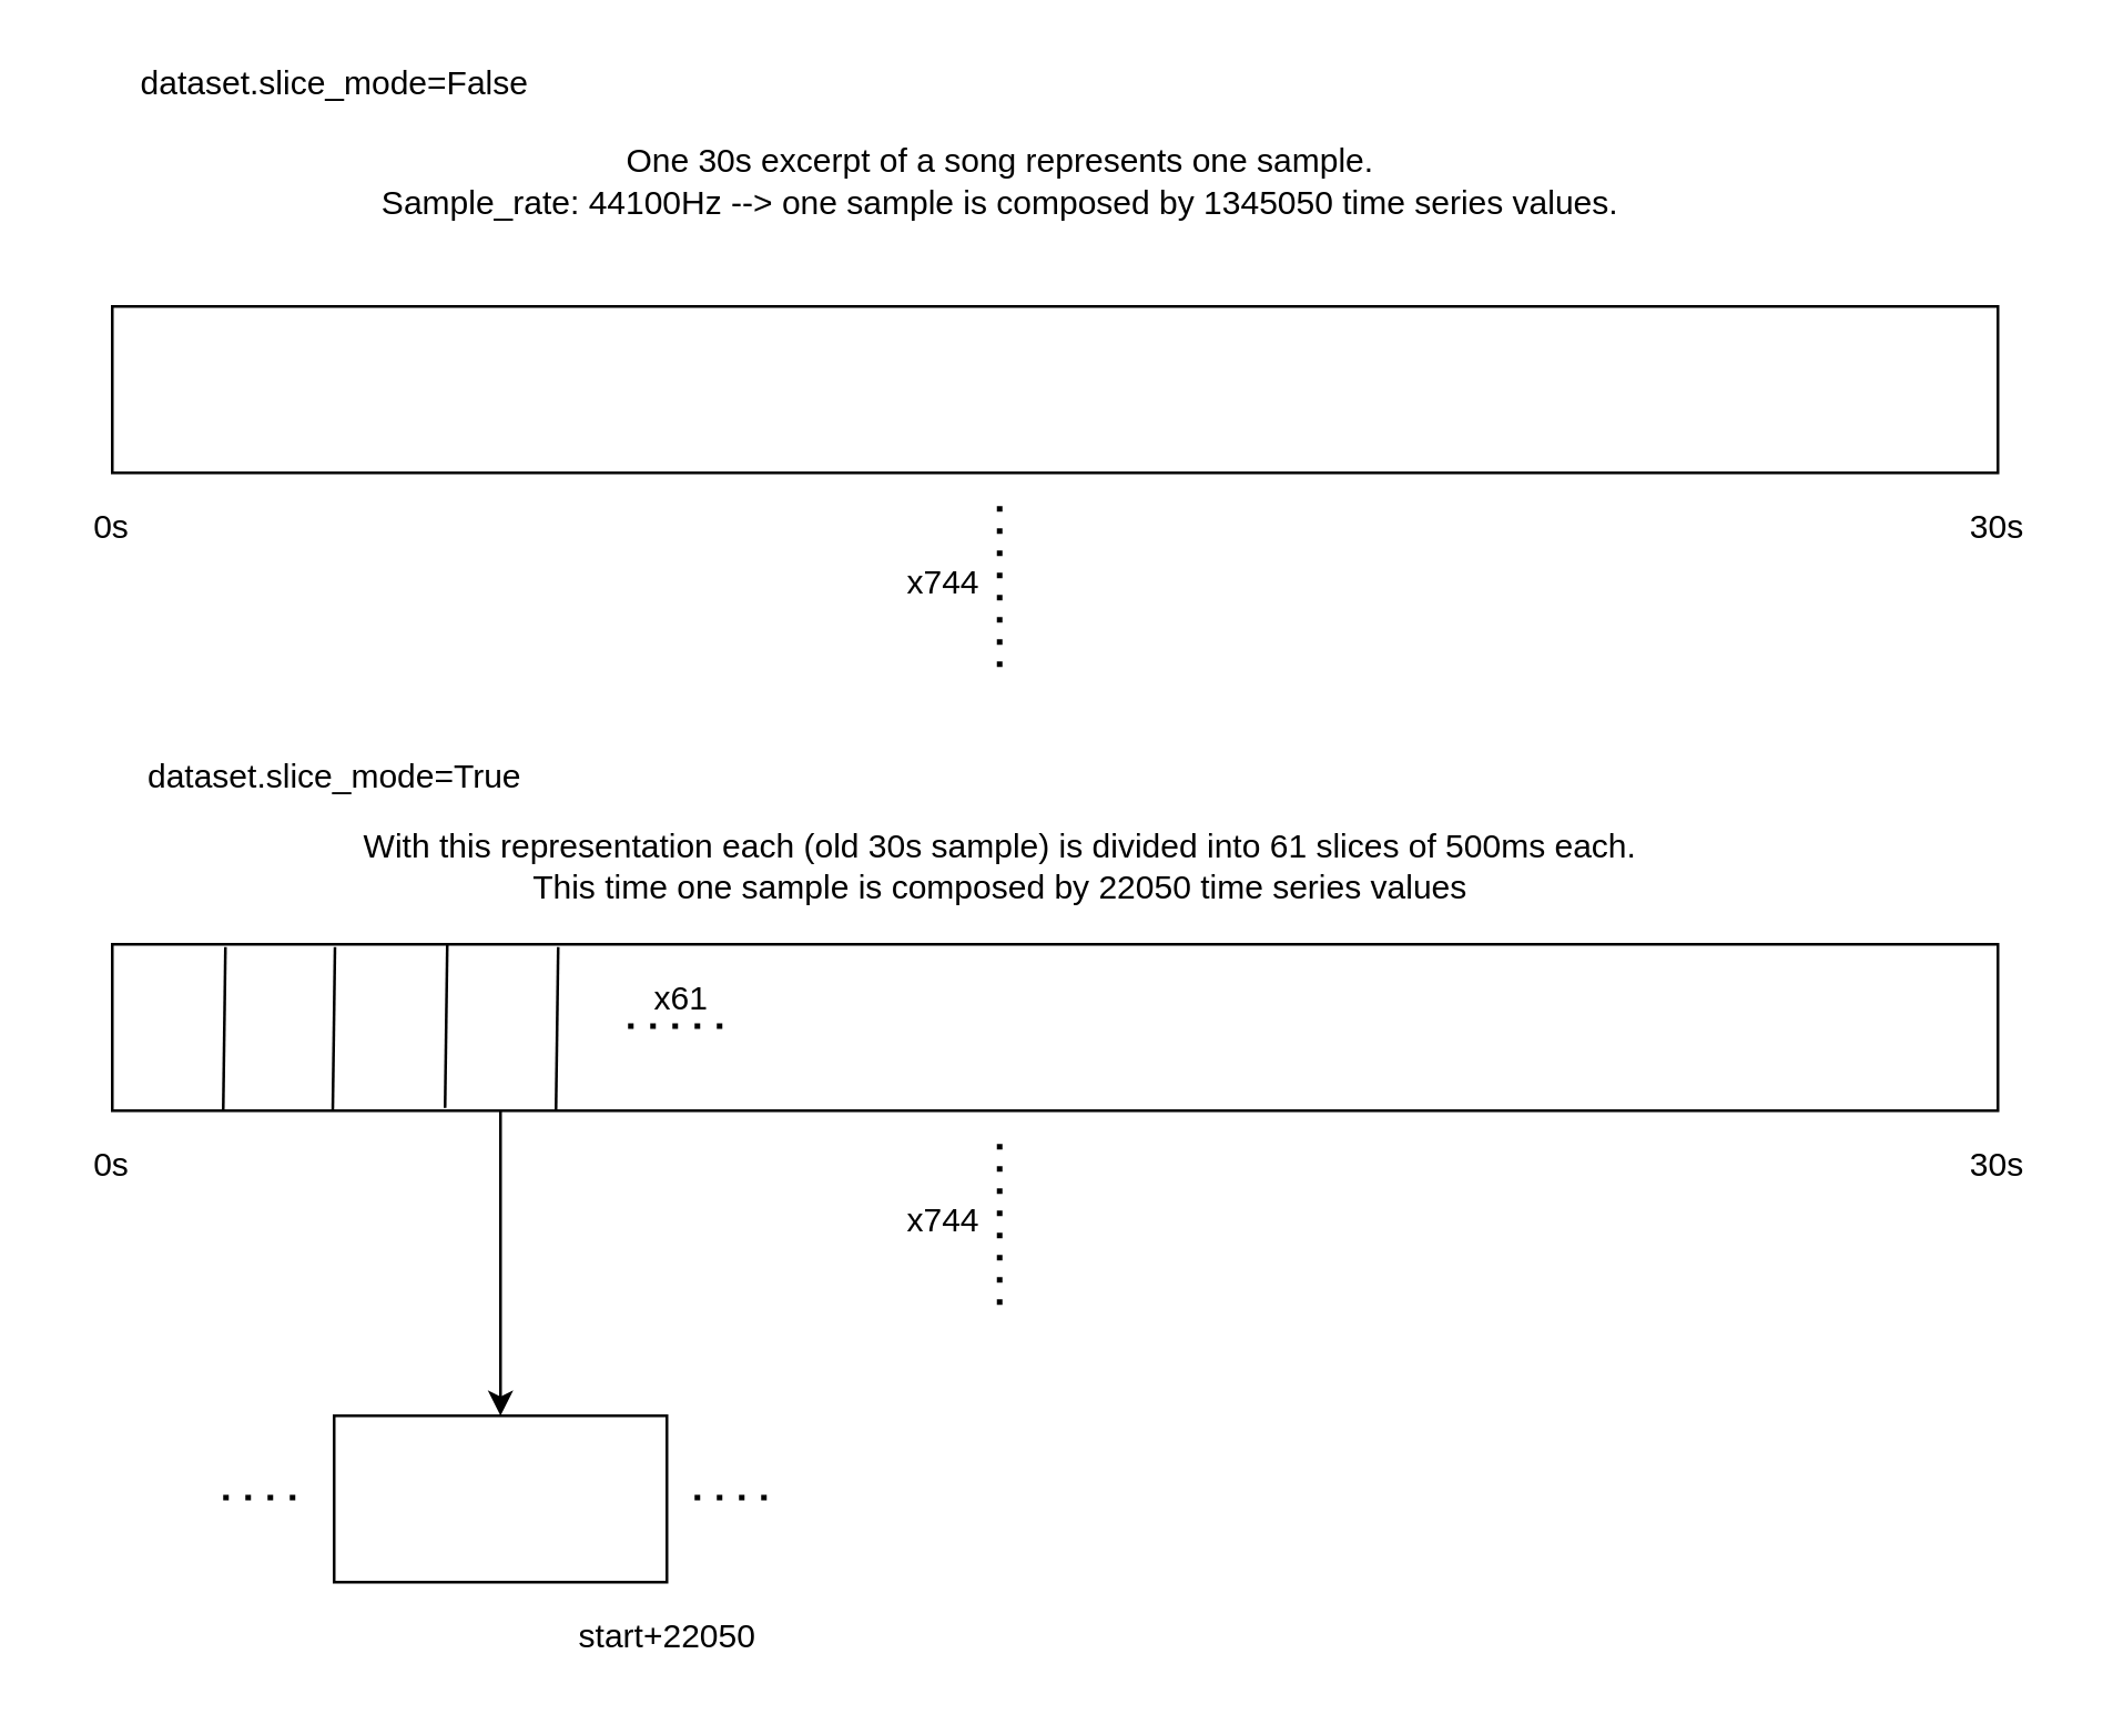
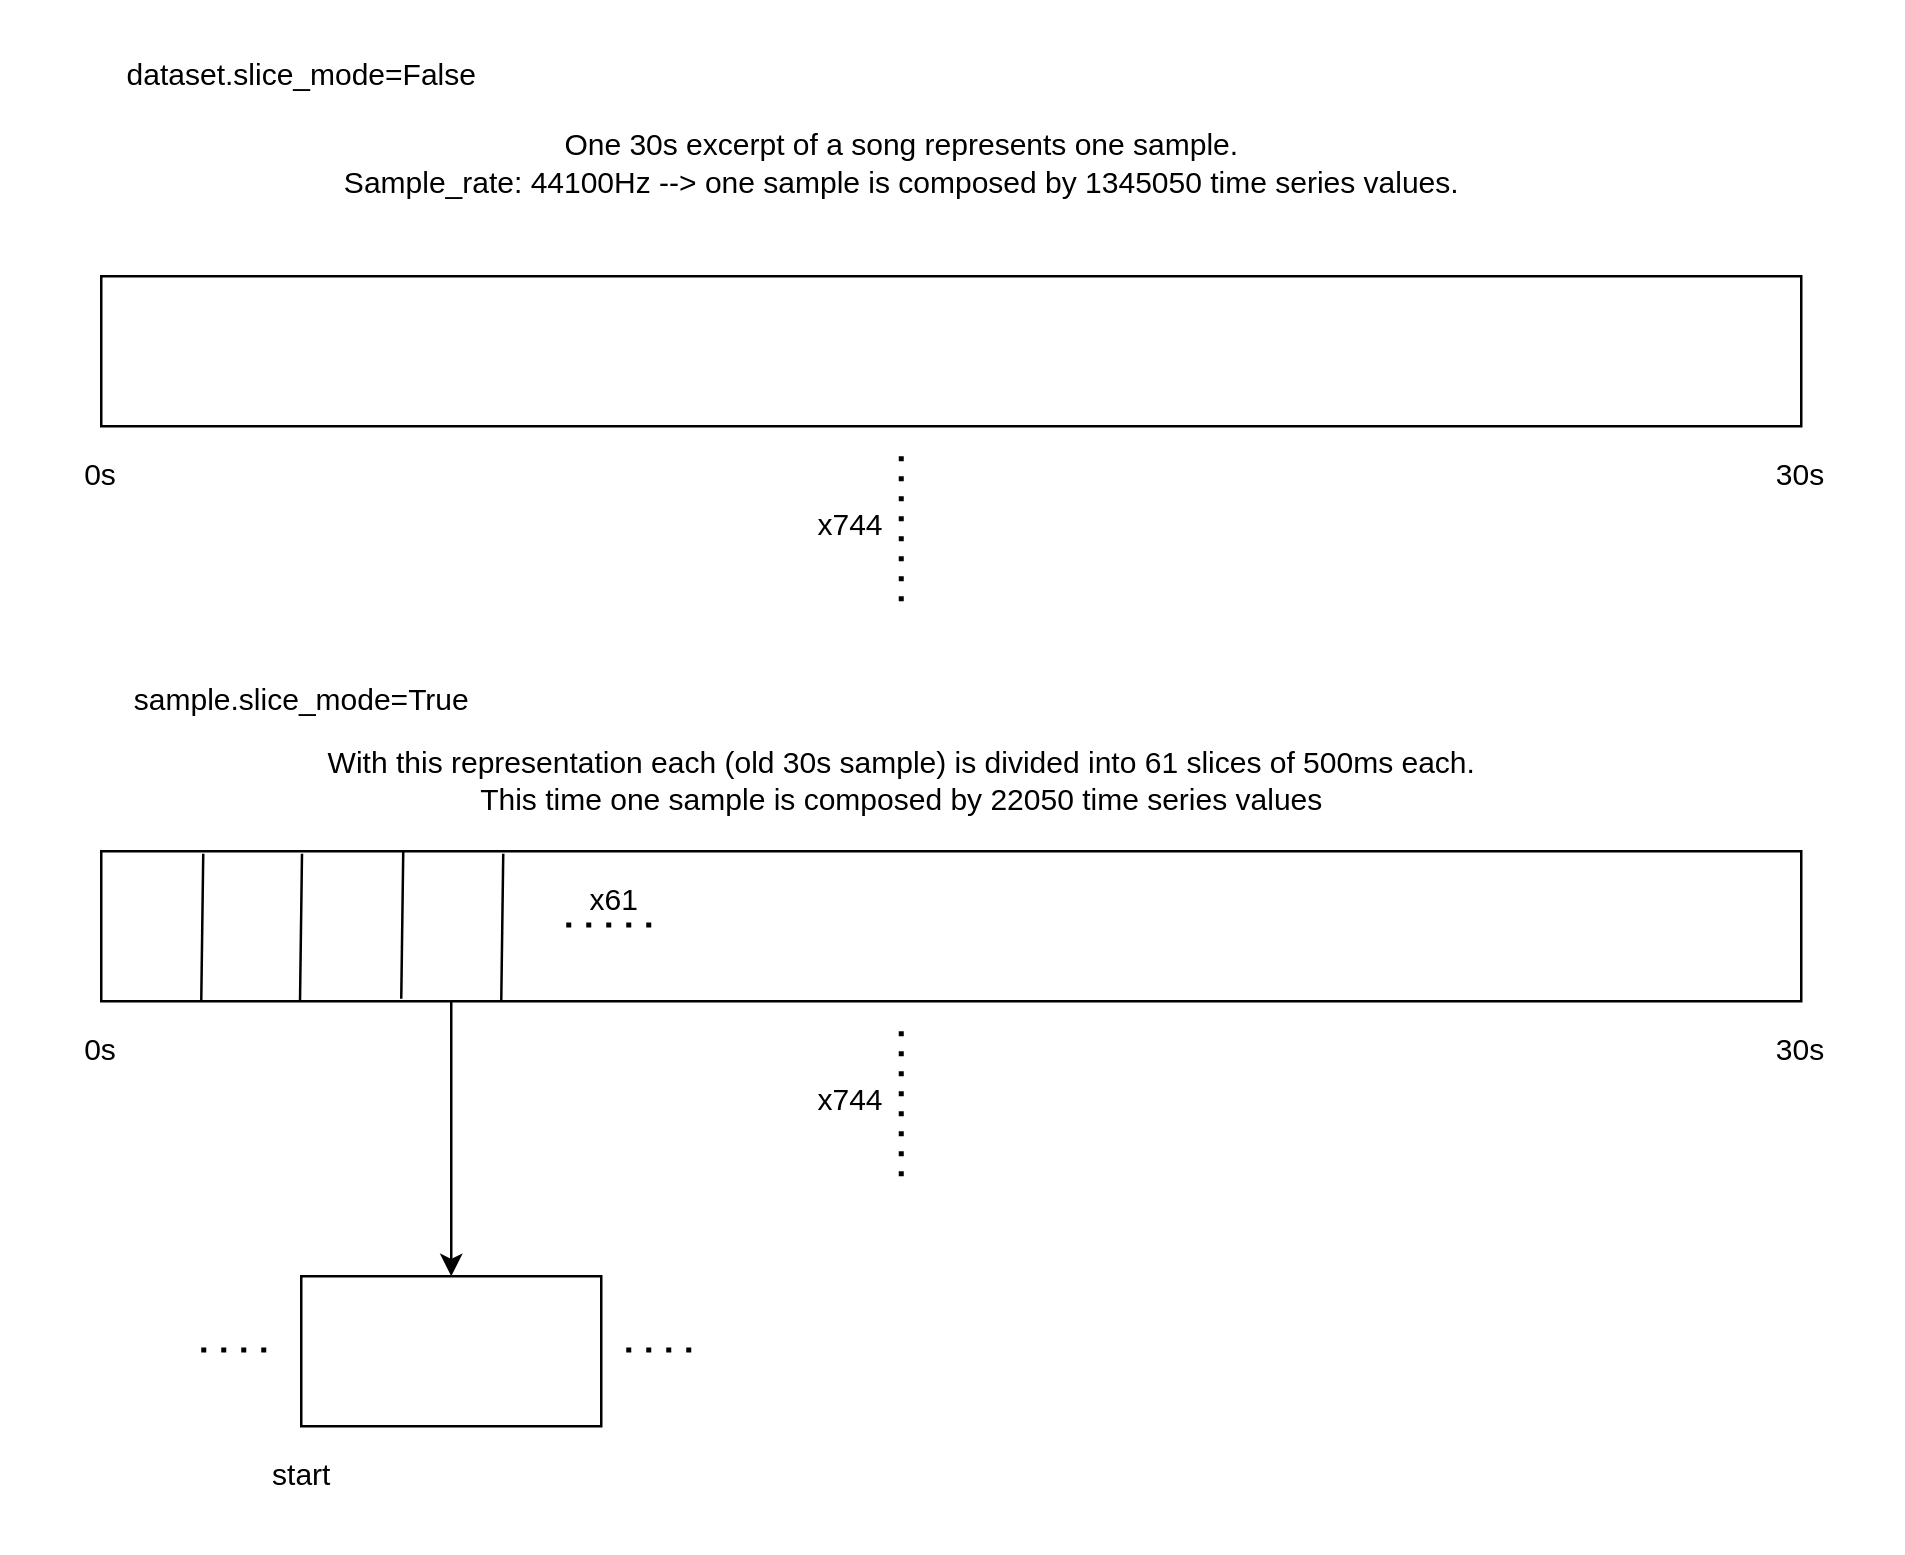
  <mxCell id="0" />
  <mxCell id="1" parent="0" />
  <mxCell id="2" value="" style="rounded=0;whiteSpace=wrap;html=1;" vertex="1" parent="1"><mxGeometry x="40" y="110" width="680" height="60" as="geometry" /></mxCell>
  <mxCell id="3" value="" style="endArrow=none;dashed=1;html=1;dashPattern=1 3;strokeWidth=2;" edge="1" parent="1"><mxGeometry width="50" height="50" relative="1" as="geometry"><mxPoint x="360" y="240" as="sourcePoint" /><mxPoint x="360" y="180" as="targetPoint" /></mxGeometry></mxCell>
  <mxCell id="4" value="0s" style="text;html=1;strokeColor=none;fillColor=none;align=center;verticalAlign=middle;whiteSpace=wrap;rounded=0;" vertex="1" parent="1"><mxGeometry x="20" y="180" width="40" height="20" as="geometry" /></mxCell>
  <mxCell id="5" value="30s" style="text;html=1;strokeColor=none;fillColor=none;align=center;verticalAlign=middle;whiteSpace=wrap;rounded=0;" vertex="1" parent="1"><mxGeometry x="700" y="180" width="40" height="20" as="geometry" /></mxCell>
  <mxCell id="6" value="dataset.slice_mode=False" style="text;html=1;align=center;verticalAlign=middle;resizable=0;points=[];autosize=1;strokeColor=none;" vertex="1" parent="1"><mxGeometry x="40" y="20" width="160" height="20" as="geometry" /></mxCell>
  <mxCell id="7" value="x744" style="text;html=1;strokeColor=none;fillColor=none;align=center;verticalAlign=middle;whiteSpace=wrap;rounded=0;" vertex="1" parent="1"><mxGeometry x="320" y="200" width="40" height="20" as="geometry" /></mxCell>
  <mxCell id="8" value="&lt;span&gt;One 30s excerpt of a song represents one sample.&lt;/span&gt;&lt;br&gt;&lt;span&gt;Sample_rate: 44100Hz --&amp;gt; one sample is composed by 1345050 time series values.&lt;/span&gt;" style="text;html=1;align=center;verticalAlign=middle;resizable=0;points=[];autosize=1;strokeColor=none;" vertex="1" parent="1"><mxGeometry x="130" y="50" width="460" height="30" as="geometry" /></mxCell>
- <mxCell id="9" value="dataset.slice_mode=True" style="text;html=1;align=center;verticalAlign=middle;resizable=0;points=[];autosize=1;strokeColor=none;" vertex="1" parent="1"><mxGeometry x="45" y="270" width="150" height="20" as="geometry" /></mxCell>
+ <mxCell id="9" value="sample.slice_mode=True" style="text;html=1;align=center;verticalAlign=middle;resizable=0;points=[];autosize=1;strokeColor=none;" vertex="1" parent="1"><mxGeometry x="45" y="270" width="150" height="20" as="geometry" /></mxCell>
  <mxCell id="10" value="" style="rounded=0;whiteSpace=wrap;html=1;" vertex="1" parent="1"><mxGeometry x="40" y="340" width="680" height="60" as="geometry" /></mxCell>
  <mxCell id="11" value="" style="endArrow=none;dashed=1;html=1;dashPattern=1 3;strokeWidth=2;" edge="1" parent="1"><mxGeometry width="50" height="50" relative="1" as="geometry"><mxPoint x="360" y="470" as="sourcePoint" /><mxPoint x="360" y="410" as="targetPoint" /></mxGeometry></mxCell>
  <mxCell id="12" value="x744" style="text;html=1;strokeColor=none;fillColor=none;align=center;verticalAlign=middle;whiteSpace=wrap;rounded=0;" vertex="1" parent="1"><mxGeometry x="320" y="430" width="40" height="20" as="geometry" /></mxCell>
  <mxCell id="13" value="&lt;br&gt;With this representation each (old 30s sample) is divided into 61 slices of 500ms each.&lt;br&gt;This time one sample is composed by 22050 time series values" style="text;html=1;align=center;verticalAlign=middle;resizable=0;points=[];autosize=1;strokeColor=none;" vertex="1" parent="1"><mxGeometry x="125" y="280" width="470" height="50" as="geometry" /></mxCell>
  <mxCell id="14" value="0s" style="text;html=1;strokeColor=none;fillColor=none;align=center;verticalAlign=middle;whiteSpace=wrap;rounded=0;" vertex="1" parent="1"><mxGeometry x="20" y="410" width="40" height="20" as="geometry" /></mxCell>
  <mxCell id="15" value="30s" style="text;html=1;strokeColor=none;fillColor=none;align=center;verticalAlign=middle;whiteSpace=wrap;rounded=0;" vertex="1" parent="1"><mxGeometry x="700" y="410" width="40" height="20" as="geometry" /></mxCell>
  <mxCell id="16" value="" style="endArrow=none;html=1;entryX=0.06;entryY=0.017;entryDx=0;entryDy=0;entryPerimeter=0;" edge="1" parent="1" target="10"><mxGeometry width="50" height="50" relative="1" as="geometry"><mxPoint x="80" y="400" as="sourcePoint" /><mxPoint x="130" y="350" as="targetPoint" /></mxGeometry></mxCell>
  <mxCell id="17" value="" style="endArrow=none;html=1;entryX=0.06;entryY=0.017;entryDx=0;entryDy=0;entryPerimeter=0;" edge="1" parent="1"><mxGeometry width="50" height="50" relative="1" as="geometry"><mxPoint x="119.5" y="400" as="sourcePoint" /><mxPoint x="120.3" y="341.02" as="targetPoint" /></mxGeometry></mxCell>
  <mxCell id="18" value="" style="endArrow=none;html=1;entryX=0.06;entryY=0.017;entryDx=0;entryDy=0;entryPerimeter=0;" edge="1" parent="1"><mxGeometry width="50" height="50" relative="1" as="geometry"><mxPoint x="160" y="398.98" as="sourcePoint" /><mxPoint x="160.8" y="340" as="targetPoint" /></mxGeometry></mxCell>
  <mxCell id="19" value="" style="endArrow=none;html=1;entryX=0.06;entryY=0.017;entryDx=0;entryDy=0;entryPerimeter=0;" edge="1" parent="1"><mxGeometry width="50" height="50" relative="1" as="geometry"><mxPoint x="200" y="400" as="sourcePoint" /><mxPoint x="200.8" y="341.02" as="targetPoint" /></mxGeometry></mxCell>
  <mxCell id="20" value="" style="endArrow=none;dashed=1;html=1;dashPattern=1 3;strokeWidth=2;" edge="1" parent="1"><mxGeometry width="50" height="50" relative="1" as="geometry"><mxPoint x="260" y="369.5" as="sourcePoint" /><mxPoint x="220" y="369.5" as="targetPoint" /></mxGeometry></mxCell>
  <mxCell id="21" value="" style="endArrow=classic;html=1;" edge="1" parent="1"><mxGeometry width="50" height="50" relative="1" as="geometry"><mxPoint x="180" y="400" as="sourcePoint" /><mxPoint x="180" y="510" as="targetPoint" /></mxGeometry></mxCell>
  <mxCell id="22" value="" style="rounded=0;whiteSpace=wrap;html=1;" vertex="1" parent="1"><mxGeometry x="120" y="510" width="120" height="60" as="geometry" /></mxCell>
  <mxCell id="23" value="x61" style="text;html=1;align=center;verticalAlign=middle;resizable=0;points=[];autosize=1;strokeColor=none;" vertex="1" parent="1"><mxGeometry x="230" y="350" width="30" height="20" as="geometry" /></mxCell>
- <mxCell id="25" value="start+22050" style="text;html=1;align=center;verticalAlign=middle;resizable=0;points=[];autosize=1;strokeColor=none;" vertex="1" parent="1"><mxGeometry x="200" y="580" width="80" height="20" as="geometry" /></mxCell>
+ <mxCell id="24" value="start" style="text;html=1;align=center;verticalAlign=middle;resizable=0;points=[];autosize=1;strokeColor=none;" vertex="1" parent="1"><mxGeometry x="100" y="580" width="40" height="20" as="geometry" /></mxCell>
  <mxCell id="26" value="" style="endArrow=none;dashed=1;html=1;dashPattern=1 3;strokeWidth=2;" edge="1" parent="1"><mxGeometry width="50" height="50" relative="1" as="geometry"><mxPoint x="80" y="539.5" as="sourcePoint" /><mxPoint x="110" y="539.5" as="targetPoint" /></mxGeometry></mxCell>
  <mxCell id="27" value="" style="endArrow=none;dashed=1;html=1;dashPattern=1 3;strokeWidth=2;" edge="1" parent="1"><mxGeometry width="50" height="50" relative="1" as="geometry"><mxPoint x="250" y="539.5" as="sourcePoint" /><mxPoint x="280" y="539.5" as="targetPoint" /></mxGeometry></mxCell>
